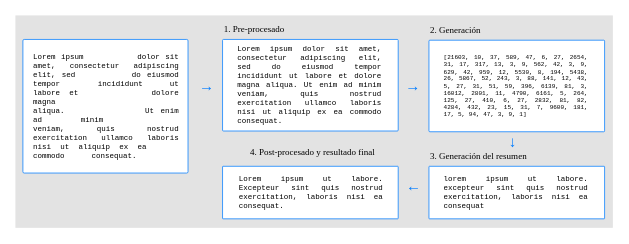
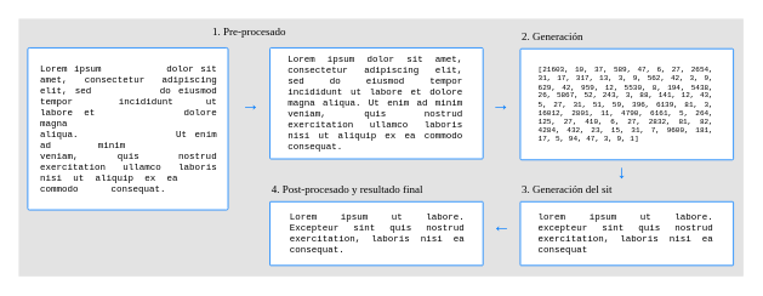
  <mxCell id="0" />
  <mxCell id="1" parent="0" />
  <mxCell id="2" value="" style="rounded=0;whiteSpace=wrap;html=1;strokeColor=none;fillColor=#E3E3E3;" vertex="1" parent="1"><mxGeometry x="20" y="20" width="796" height="283" as="geometry" /></mxCell>
- <mxCell id="3" value="1. Pre-procesado" style="text;html=1;strokeColor=none;fillColor=none;align=left;verticalAlign=middle;whiteSpace=wrap;rounded=0;fontSize=12;fontFamily=Ubuntu;fontSource=https%3A%2F%2Ffonts.googleapis.com%2Fcss%3Ffamily%3DUbuntu;" vertex="1" parent="1"><mxGeometry x="296" y="29.01" width="100" height="20" as="geometry" /></mxCell>
+ <mxCell id="3" value="1. Pre-procesado" style="text;html=1;strokeColor=none;fillColor=none;align=left;verticalAlign=middle;whiteSpace=wrap;rounded=0;fontSize=12;fontFamily=Ubuntu;fontSource=https%3A%2F%2Ffonts.googleapis.com%2Fcss%3Ffamily%3DUbuntu;" vertex="1" parent="1"><mxGeometry x="231" y="24.01" width="100" height="20" as="geometry" /></mxCell>
  <mxCell id="4" value="" style="group" vertex="1" connectable="0" parent="1"><mxGeometry x="296" y="52.02" width="234" height="121.98" as="geometry" /></mxCell>
  <mxCell id="5" value="" style="rounded=1;whiteSpace=wrap;html=1;arcSize=1;strokeColor=#007cffff;fillColor=#FFFFFF;fontFamily=Ubuntu;fontSource=https%3A%2F%2Ffonts.googleapis.com%2Fcss%3Ffamily%3DUbuntu;" vertex="1" parent="4"><mxGeometry width="234" height="121.98" as="geometry" /></mxCell>
  <mxCell id="6" value="&lt;div align=&quot;justify&quot;&gt;&lt;font style=&quot;font-size: 10px&quot;&gt;Lorem ipsum dolor sit amet, consectetur adipiscing elit, sed do eiusmod tempor incididunt ut labore et dolore magna aliqua. Ut enim ad minim veniam, quis nostrud exercitation ullamco laboris nisi ut aliquip ex ea commodo consequat. &lt;/font&gt;&lt;/div&gt;" style="text;html=1;fillColor=none;align=left;verticalAlign=middle;rounded=0;labelPosition=center;verticalLabelPosition=middle;fontFamily=Courier New;labelBorderColor=none;spacing=0;spacingLeft=0;whiteSpace=wrap;fontSize=7;" vertex="1" parent="4"><mxGeometry x="20" y="7.98" width="190" height="106.01" as="geometry" /></mxCell>
  <mxCell id="7" value="2. Generación" style="text;html=1;strokeColor=none;fillColor=none;align=left;verticalAlign=middle;whiteSpace=wrap;rounded=0;fontSize=12;fontFamily=Ubuntu;fontSource=https%3A%2F%2Ffonts.googleapis.com%2Fcss%3Ffamily%3DUbuntu;" vertex="1" parent="1"><mxGeometry x="571" y="30" width="100" height="20" as="geometry" /></mxCell>
  <mxCell id="8" value="" style="group" vertex="1" connectable="0" parent="1"><mxGeometry x="571" y="53.01" width="234" height="121.98" as="geometry" /></mxCell>
  <mxCell id="9" value="" style="rounded=1;whiteSpace=wrap;html=1;arcSize=1;strokeColor=#007cffff;fillColor=#FFFFFF;fontFamily=Ubuntu;fontSource=https%3A%2F%2Ffonts.googleapis.com%2Fcss%3Ffamily%3DUbuntu;" vertex="1" parent="8"><mxGeometry width="234" height="121.98" as="geometry" /></mxCell>
  <mxCell id="10" value="&lt;div style=&quot;font-size: 8px&quot; align=&quot;justify&quot;&gt;&lt;font style=&quot;font-size: 8px&quot;&gt;[21603, 10, 37, 589, 47, 6, 27, 2654, 31, 17, 317, 13, 3, 9, 562, 42, 3, 9, 629, 42, 959, 12, 5530, 8, 194, 5438, 26, 5867, 52, 243, 3, 88, 141, 12, 43, 5, 27, 31, 51, 59, 396, 6139, 81, 3, 16012, 2801, 11, 4790, 6161, 5, 264, 125, 27, 410, 6, 27, 2832, 81, 82, 4284, 432, 23, 15, 31, 7, 9600, 181, 17, 5, 94, 47, 3, 9, 1]&lt;/font&gt;&lt;/div&gt;" style="text;html=1;fillColor=none;align=left;verticalAlign=middle;rounded=0;labelPosition=center;verticalLabelPosition=middle;fontFamily=Courier New;labelBorderColor=none;spacing=0;spacingLeft=0;whiteSpace=wrap;fontSize=7;" vertex="1" parent="8"><mxGeometry x="20" y="7.98" width="190" height="106.01" as="geometry" /></mxCell>
  <mxCell id="11" value="&lt;p style=&quot;font-size: 20px&quot;&gt;&lt;font style=&quot;font-size: 20px&quot; face=&quot;Helvetica&quot; color=&quot;#007CFF&quot;&gt;→&lt;/font&gt; &lt;/p&gt;" style="text;html=1;strokeColor=none;fillColor=none;align=center;verticalAlign=middle;whiteSpace=wrap;rounded=0;fontFamily=Ubuntu;fontSource=https%3A%2F%2Ffonts.googleapis.com%2Fcss%3Ffamily%3DUbuntu;fontSize=25;" vertex="1" parent="1"><mxGeometry x="255.25" y="103.01" width="40" height="20" as="geometry" /></mxCell>
  <mxCell id="12" value="&lt;p style=&quot;font-size: 20px&quot;&gt;&lt;font style=&quot;font-size: 20px&quot; face=&quot;Helvetica&quot; color=&quot;#007CFF&quot;&gt;→&lt;/font&gt; &lt;/p&gt;" style="text;html=1;strokeColor=none;fillColor=none;align=center;verticalAlign=middle;whiteSpace=wrap;rounded=0;fontFamily=Ubuntu;fontSource=https%3A%2F%2Ffonts.googleapis.com%2Fcss%3Ffamily%3DUbuntu;fontSize=25;" vertex="1" parent="1"><mxGeometry x="530" y="103.01" width="40" height="20" as="geometry" /></mxCell>
  <mxCell id="13" value="&lt;p style=&quot;font-size: 20px&quot;&gt;&lt;font style=&quot;font-size: 20px&quot; face=&quot;Helvetica&quot; color=&quot;#007CFF&quot;&gt;→&lt;/font&gt; &lt;/p&gt;" style="text;html=1;strokeColor=none;fillColor=none;align=center;verticalAlign=middle;whiteSpace=wrap;rounded=0;fontFamily=Ubuntu;fontSource=https%3A%2F%2Ffonts.googleapis.com%2Fcss%3Ffamily%3DUbuntu;fontSize=25;rotation=90;" vertex="1" parent="1"><mxGeometry x="668" y="180" width="40" height="20" as="geometry" /></mxCell>
- <mxCell id="14" value="3. Generación del resumen" style="text;html=1;strokeColor=none;fillColor=none;align=left;verticalAlign=middle;whiteSpace=wrap;rounded=0;fontSize=12;fontFamily=Ubuntu;fontSource=https%3A%2F%2Ffonts.googleapis.com%2Fcss%3Ffamily%3DUbuntu;" vertex="1" parent="1"><mxGeometry x="571" y="198" width="199" height="20" as="geometry" /></mxCell>
+ <mxCell id="14" value="3. Generación del sit" style="text;html=1;strokeColor=none;fillColor=none;align=left;verticalAlign=middle;whiteSpace=wrap;rounded=0;fontSize=12;fontFamily=Ubuntu;fontSource=https%3A%2F%2Ffonts.googleapis.com%2Fcss%3Ffamily%3DUbuntu;" vertex="1" parent="1"><mxGeometry x="571" y="198" width="199" height="20" as="geometry" /></mxCell>
  <mxCell id="15" value="" style="group" vertex="1" connectable="0" parent="1"><mxGeometry x="571" y="221.01" width="234" height="70" as="geometry" /></mxCell>
  <mxCell id="16" value="" style="rounded=1;whiteSpace=wrap;html=1;arcSize=1;strokeColor=#007cffff;fillColor=#FFFFFF;fontFamily=Ubuntu;fontSource=https%3A%2F%2Ffonts.googleapis.com%2Fcss%3Ffamily%3DUbuntu;" vertex="1" parent="15"><mxGeometry width="234" height="70" as="geometry" /></mxCell>
  <mxCell id="17" value="&lt;div style=&quot;font-size: 8px&quot; align=&quot;justify&quot;&gt;&lt;font style=&quot;font-size: 10px&quot;&gt;lorem ipsum&lt;/font&gt;&lt;font style=&quot;font-size: 10px&quot;&gt; ut labore&lt;/font&gt;&lt;font style=&quot;font-size: 10px&quot;&gt;. excepteur sint &lt;/font&gt;&lt;font style=&quot;font-size: 10px&quot;&gt;quis nostrud exercitation,&lt;/font&gt;&lt;font style=&quot;font-size: 10px&quot;&gt; laboris nisi &lt;/font&gt;&lt;font style=&quot;font-size: 10px&quot;&gt;&lt;font style=&quot;font-size: 10px&quot;&gt;ea &lt;/font&gt;&lt;/font&gt;&lt;font style=&quot;font-size: 10px&quot;&gt;&lt;font style=&quot;font-size: 10px&quot;&gt;&lt;font style=&quot;font-size: 10px&quot;&gt;consequat&lt;/font&gt;&lt;/font&gt;&lt;/font&gt;&lt;/div&gt;" style="text;html=1;fillColor=none;align=left;verticalAlign=middle;rounded=0;labelPosition=center;verticalLabelPosition=middle;fontFamily=Courier New;labelBorderColor=none;spacing=0;spacingLeft=0;whiteSpace=wrap;fontSize=7;" vertex="1" parent="15"><mxGeometry x="20" y="3.99" width="190" height="62.02" as="geometry" /></mxCell>
- <mxCell id="18" value="4. Post-procesado y resultado final" style="text;html=1;strokeColor=none;fillColor=none;align=left;verticalAlign=middle;whiteSpace=wrap;rounded=0;fontSize=12;fontFamily=Ubuntu;fontSource=https%3A%2F%2Ffonts.googleapis.com%2Fcss%3Ffamily%3DUbuntu;" vertex="1" parent="1"><mxGeometry x="330.5" y="193" width="199" height="20" as="geometry" /></mxCell>
+ <mxCell id="18" value="4. Post-procesado y resultado final" style="text;html=1;strokeColor=none;fillColor=none;align=left;verticalAlign=middle;whiteSpace=wrap;rounded=0;fontSize=12;fontFamily=Ubuntu;fontSource=https%3A%2F%2Ffonts.googleapis.com%2Fcss%3Ffamily%3DUbuntu;" vertex="1" parent="1"><mxGeometry x="295.5" y="198" width="199" height="20" as="geometry" /></mxCell>
  <mxCell id="19" value="" style="group" vertex="1" connectable="0" parent="1"><mxGeometry x="296" y="221.01" width="234" height="70" as="geometry" /></mxCell>
  <mxCell id="20" value="" style="rounded=1;whiteSpace=wrap;html=1;arcSize=1;strokeColor=#007cffff;fillColor=#FFFFFF;fontFamily=Ubuntu;fontSource=https%3A%2F%2Ffonts.googleapis.com%2Fcss%3Ffamily%3DUbuntu;" vertex="1" parent="19"><mxGeometry width="234" height="70" as="geometry" /></mxCell>
  <mxCell id="21" value="&lt;div style=&quot;font-size: 8px&quot; align=&quot;justify&quot;&gt;&lt;font style=&quot;font-size: 10px&quot;&gt;Lorem ipsum&lt;/font&gt;&lt;font style=&quot;font-size: 10px&quot;&gt; ut labore&lt;/font&gt;&lt;font style=&quot;font-size: 10px&quot;&gt;. Excepteur sint &lt;/font&gt;&lt;font style=&quot;font-size: 10px&quot;&gt;quis nostrud exercitation, l&lt;/font&gt;&lt;font style=&quot;font-size: 10px&quot;&gt;aboris nisi &lt;/font&gt;&lt;font style=&quot;font-size: 10px&quot;&gt;&lt;font style=&quot;font-size: 10px&quot;&gt;ea &lt;/font&gt;&lt;/font&gt;&lt;font style=&quot;font-size: 10px&quot;&gt;&lt;font style=&quot;font-size: 10px&quot;&gt;&lt;font style=&quot;font-size: 10px&quot;&gt;consequat.&lt;/font&gt;&lt;/font&gt;&lt;/font&gt;&lt;/div&gt;" style="text;html=1;fillColor=none;align=left;verticalAlign=middle;rounded=0;labelPosition=center;verticalLabelPosition=middle;fontFamily=Courier New;labelBorderColor=none;spacing=0;spacingLeft=0;whiteSpace=wrap;fontSize=7;" vertex="1" parent="19"><mxGeometry x="22" y="3.99" width="190" height="62.02" as="geometry" /></mxCell>
  <mxCell id="22" value="&lt;p style=&quot;font-size: 20px&quot;&gt;&lt;font style=&quot;font-size: 20px&quot; face=&quot;Helvetica&quot; color=&quot;#007CFF&quot;&gt;→&lt;/font&gt; &lt;/p&gt;" style="text;html=1;strokeColor=none;fillColor=none;align=center;verticalAlign=middle;whiteSpace=wrap;rounded=0;fontFamily=Ubuntu;fontSource=https%3A%2F%2Ffonts.googleapis.com%2Fcss%3Ffamily%3DUbuntu;fontSize=25;rotation=-180;" vertex="1" parent="1"><mxGeometry x="531" y="246.01" width="40" height="20" as="geometry" /></mxCell>
  <mxCell id="23" value="" style="rounded=1;whiteSpace=wrap;html=1;arcSize=1;strokeColor=#007cffff;fillColor=#FFFFFF;fontFamily=Ubuntu;fontSource=https%3A%2F%2Ffonts.googleapis.com%2Fcss%3Ffamily%3DUbuntu;" vertex="1" parent="1"><mxGeometry x="30" y="52.02" width="220" height="177.98" as="geometry" /></mxCell>
  <mxCell id="24" value="&lt;div style=&quot;font-size: 10px&quot; align=&quot;justify&quot;&gt;Lorem ipsum&amp;nbsp;&amp;nbsp;&amp;nbsp;&amp;nbsp;&amp;nbsp;&amp;nbsp;&amp;nbsp;&amp;nbsp;&amp;nbsp; dolor sit amet, consectetur adipiscing elit, sed&amp;nbsp;&amp;nbsp;&amp;nbsp;&amp;nbsp;&amp;nbsp;&amp;nbsp;&amp;nbsp;&amp;nbsp; do eiusmod tempor&amp;nbsp;&amp;nbsp;&amp;nbsp;&amp;nbsp;&amp;nbsp;&amp;nbsp; incididunt&amp;nbsp;&amp;nbsp;&amp;nbsp;&amp;nbsp; ut labore et&amp;nbsp;&amp;nbsp;&amp;nbsp;&amp;nbsp;&amp;nbsp;&amp;nbsp;&amp;nbsp; dolore magna&amp;nbsp;&amp;nbsp;&amp;nbsp;&amp;nbsp;&amp;nbsp;&amp;nbsp;&amp;nbsp;&amp;nbsp;&amp;nbsp; aliqua.&amp;nbsp;&amp;nbsp;&amp;nbsp;&amp;nbsp;&amp;nbsp;&amp;nbsp;&amp;nbsp;&amp;nbsp;&amp;nbsp;&amp;nbsp;&amp;nbsp; Ut enim ad&amp;nbsp;&amp;nbsp;&amp;nbsp;&amp;nbsp;&amp;nbsp; minim&amp;nbsp;&amp;nbsp;&amp;nbsp;&amp;nbsp;&amp;nbsp;&amp;nbsp;&amp;nbsp;&amp;nbsp;&amp;nbsp;&amp;nbsp;&amp;nbsp;&amp;nbsp; veniam, quis nostrud exercitation ullamco laboris nisi ut aliquip ex ea&amp;nbsp;&amp;nbsp;&amp;nbsp;&amp;nbsp; commodo&amp;nbsp;&amp;nbsp;&amp;nbsp;&amp;nbsp;&amp;nbsp; consequat. &lt;br&gt;&lt;/div&gt;" style="text;html=1;fillColor=none;align=left;verticalAlign=middle;rounded=0;labelPosition=center;verticalLabelPosition=middle;fontFamily=Courier New;labelBorderColor=none;spacing=0;spacingLeft=0;whiteSpace=wrap;fontSize=7;" vertex="1" parent="1"><mxGeometry x="44" y="60" width="192" height="162.02" as="geometry" /></mxCell>
